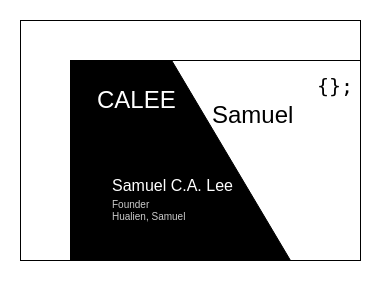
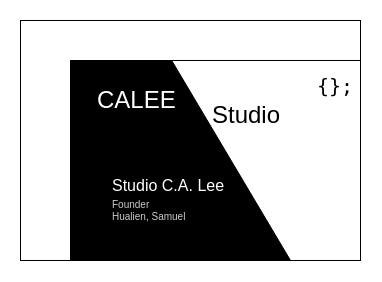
  <mxCell id="0" />
  <mxCell id="1" parent="0" />
  <mxCell id="2" value="" style="group" vertex="1" connectable="0" parent="1"><mxGeometry x="70" width="290" height="200" as="geometry" y="60" /></mxCell>
  <mxCell id="3" value="" style="verticalLabelPosition=bottom;verticalAlign=top;html=1;shape=mxgraph.basic.polygon;polyCoords=[[0,0],[0,0],[0.46,0],[1,1],[0.75,1],[0,1],[0,0.75],[0,0.25]];polyline=0;fontSize=16;align=left;labelBackgroundColor=#000000;noLabel=1;fillColor=#000000;" parent="2" vertex="1"><mxGeometry width="220" height="200" as="geometry" /></mxCell>
  <mxCell id="4" value="&lt;font style=&quot;font-size: 24px&quot;&gt;CALEE&lt;br&gt;&lt;/font&gt;" style="text;html=1;align=left;verticalAlign=middle;whiteSpace=wrap;rounded=0;labelPosition=center;verticalLabelPosition=middle;fontSize=24;labelBackgroundColor=none;fontColor=#FFFFFF;" parent="2" vertex="1"><mxGeometry x="25" y="25" width="80" height="30" as="geometry" /></mxCell>
- <mxCell id="5" value="&lt;font style=&quot;font-size: 24px&quot;&gt;Samuel&lt;/font&gt;" style="text;html=1;strokeColor=none;fillColor=none;align=left;verticalAlign=middle;whiteSpace=wrap;rounded=0;fontSize=24;labelPosition=center;verticalLabelPosition=middle;" parent="2" vertex="1"><mxGeometry x="140" y="40" width="90" height="30" as="geometry" /></mxCell>
- <mxCell id="6" value="Samuel C.A. Lee" style="text;html=1;strokeColor=none;fillColor=none;align=left;verticalAlign=middle;whiteSpace=wrap;rounded=0;fontSize=16;fontColor=#FFFFFF;" parent="2" vertex="1"><mxGeometry x="40" y="110" width="170" height="30" as="geometry" /></mxCell>
+ <mxCell id="5" value="&lt;font style=&quot;font-size: 24px&quot;&gt;Studio&lt;/font&gt;" style="text;html=1;strokeColor=none;fillColor=none;align=left;verticalAlign=middle;whiteSpace=wrap;rounded=0;fontSize=24;labelPosition=center;verticalLabelPosition=middle;" parent="2" vertex="1"><mxGeometry x="140" y="40" width="90" height="30" as="geometry" /></mxCell>
+ <mxCell id="6" value="Studio C.A. Lee" style="text;html=1;strokeColor=none;fillColor=none;align=left;verticalAlign=middle;whiteSpace=wrap;rounded=0;fontSize=16;fontColor=#FFFFFF;" parent="2" vertex="1"><mxGeometry x="40" y="110" width="170" height="30" as="geometry" /></mxCell>
  <mxCell id="7" value="&lt;div style=&quot;font-size: 10px;&quot;&gt;Founder&lt;/div&gt;Hualien, Samuel" style="text;html=1;strokeColor=none;fillColor=none;align=left;verticalAlign=middle;whiteSpace=wrap;rounded=0;fontSize=10;fontColor=#CCCCCC;" parent="2" vertex="1"><mxGeometry x="40" y="130" width="110" height="40" as="geometry" /></mxCell>
  <mxCell id="8" value="&lt;pre style=&quot;font-size: 20px;&quot;&gt;{};&lt;/pre&gt;" style="text;html=1;strokeColor=none;fillColor=none;align=center;verticalAlign=middle;whiteSpace=wrap;rounded=0;labelBackgroundColor=none;fontSize=20;" parent="2" vertex="1"><mxGeometry x="240" y="10" width="50" height="30" as="geometry" /></mxCell>
  <mxCell id="9" value="" style="rounded=0;whiteSpace=wrap;html=1;fillColor=none;" vertex="1" parent="2"><mxGeometry x="-50" y="-40" width="340" height="240" as="geometry" /></mxCell>
  <mxCell id="10" value="" style="rounded=0;whiteSpace=wrap;html=1;fillColor=none;" vertex="1" parent="2"><mxGeometry width="290" height="200" as="geometry" /></mxCell>
